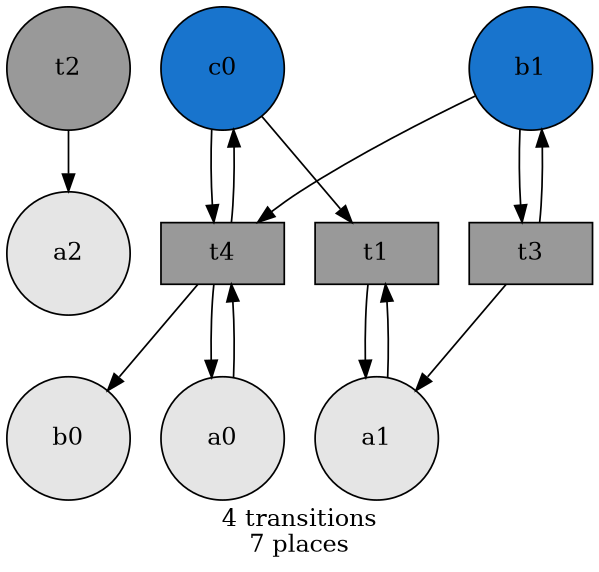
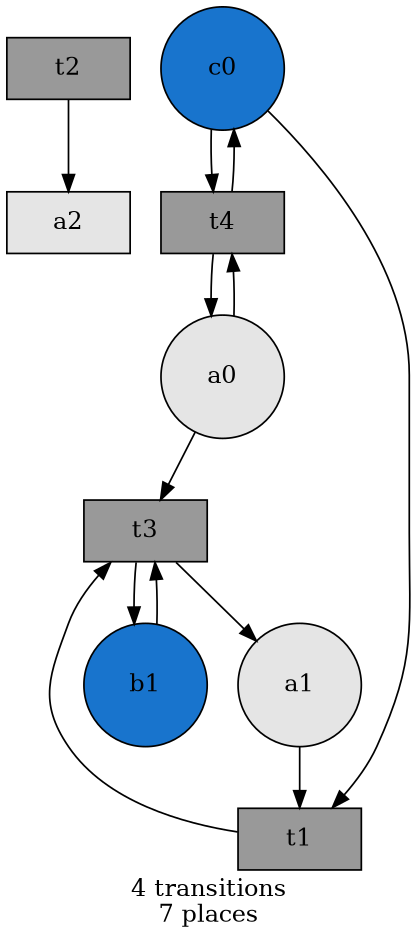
  digraph {
    label="4 transitions\n7 places"
    node [fillcolor=grey60 fixedsize=true shape=circle style=filled]
-   t2 [width=1]
-   n2 [fillcolor=gray90 label=a2 width=1]
+   t2 [shape=box width=1]
+   n2 [fillcolor=gray90 label=a2 shape=box width=1]
    n3 [fillcolor=dodgerblue3 label=c0 width=1]
    t4 [shape=box width=1]
    t1 [shape=box width=1]
-   n6 [fillcolor=gray90 label=b0 width=1]
    n7 [fillcolor=gray90 label=a0 width=1]
    n8 [fillcolor=gray90 label=a1 width=1]
    n9 [fillcolor=dodgerblue3 label=b1 width=1]
    t3 [shape=box width=1]
    t2 -> n2
    n3 -> t4
    n3 -> t1
    t4 -> n3
-   t4 -> n6
    t4 -> n7
-   t1 -> n8
+   t1 -> t3
    n7 -> t4
+   n7 -> t3
    n8 -> t1
-   n9 -> t4
    n9 -> t3
    t3 -> n8
    t3 -> n9
  }
